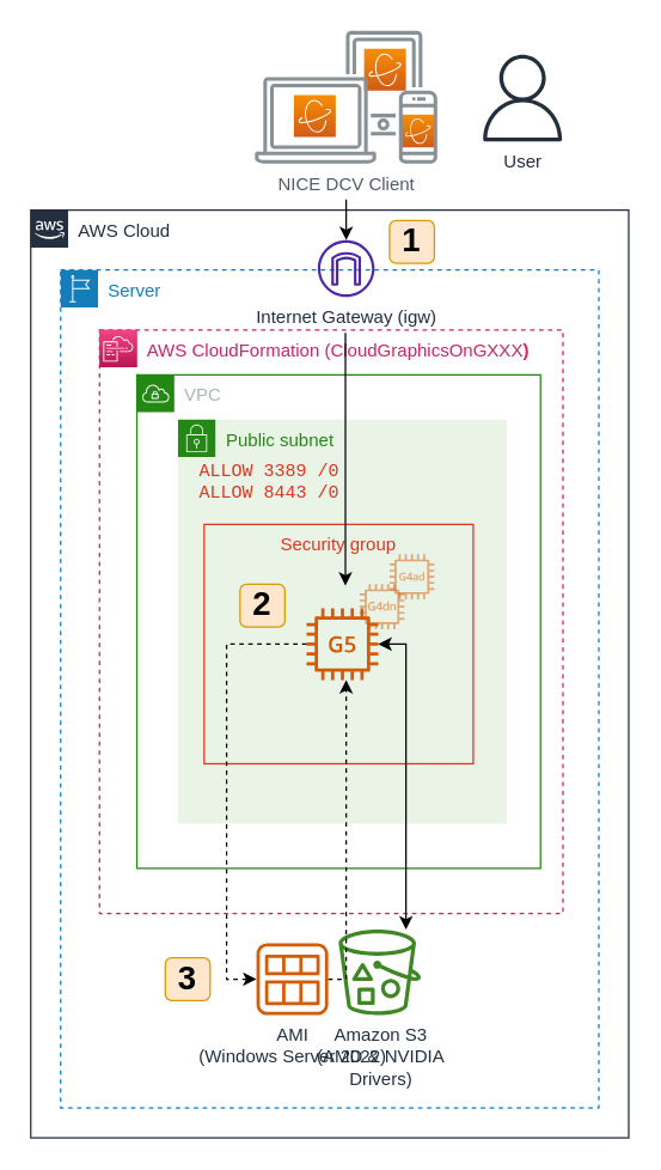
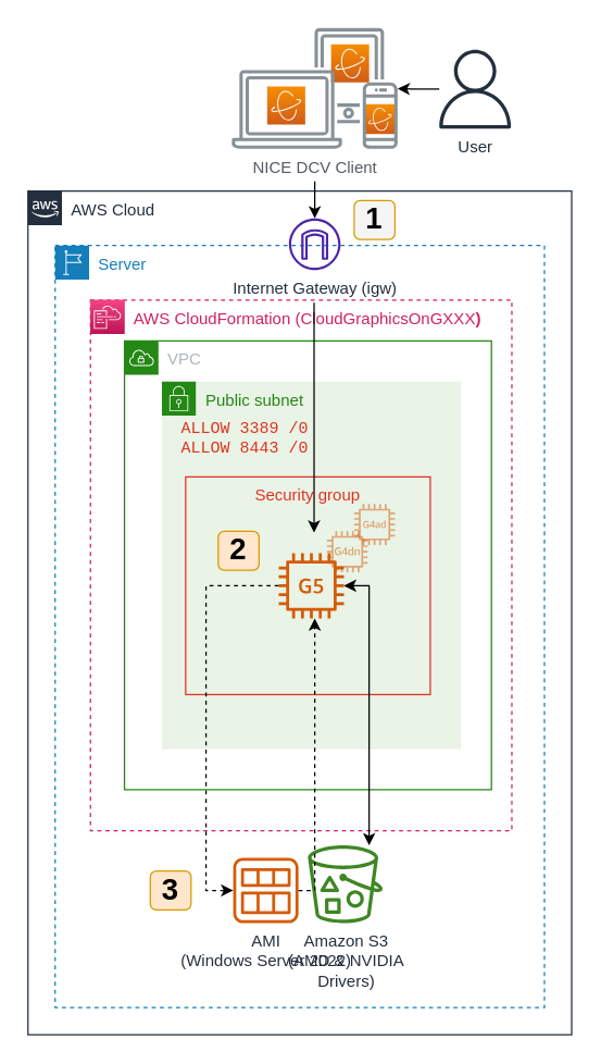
  <mxCell id="0" />
  <mxCell id="1" parent="0" />
  <mxCell id="2" value="AWS Cloud" style="points=[[0,0],[0.25,0],[0.5,0],[0.75,0],[1,0],[1,0.25],[1,0.5],[1,0.75],[1,1],[0.75,1],[0.5,1],[0.25,1],[0,1],[0,0.75],[0,0.5],[0,0.25]];outlineConnect=0;gradientColor=none;html=1;whiteSpace=wrap;fontSize=12;fontStyle=0;container=1;pointerEvents=0;collapsible=0;recursiveResize=0;shape=mxgraph.aws4.group;grIcon=mxgraph.aws4.group_aws_cloud_alt;strokeColor=#232F3E;fillColor=none;verticalAlign=top;align=left;spacingLeft=30;fontColor=#232F3E;dashed=0;" vertex="1" parent="1"><mxGeometry x="20" y="140" width="400" height="620" as="geometry" /></mxCell>
  <mxCell id="3" value="Server" style="points=[[0,0],[0.25,0],[0.5,0],[0.75,0],[1,0],[1,0.25],[1,0.5],[1,0.75],[1,1],[0.75,1],[0.5,1],[0.25,1],[0,1],[0,0.75],[0,0.5],[0,0.25]];outlineConnect=0;gradientColor=none;html=1;whiteSpace=wrap;fontSize=12;fontStyle=0;container=1;pointerEvents=0;collapsible=0;recursiveResize=0;shape=mxgraph.aws4.group;grIcon=mxgraph.aws4.group_region;strokeColor=#147EBA;fillColor=none;verticalAlign=top;align=left;spacingLeft=30;fontColor=#147EBA;dashed=1;" vertex="1" parent="2"><mxGeometry x="20" y="40" width="360" height="560" as="geometry" /></mxCell>
  <mxCell id="4" value="AMI &lt;br&gt;(Windows Server 2022)" style="sketch=0;outlineConnect=0;fontColor=#232F3E;gradientColor=none;fillColor=#D45B07;strokeColor=none;dashed=0;verticalLabelPosition=bottom;verticalAlign=top;align=center;html=1;fontSize=12;fontStyle=0;aspect=fixed;pointerEvents=1;shape=mxgraph.aws4.ami;" vertex="1" parent="3"><mxGeometry x="131" y="450" width="48" height="48" as="geometry" /></mxCell>
  <mxCell id="5" value="Amazon S3&lt;br&gt;(AMD &amp;amp; NVIDIA&lt;br&gt;Drivers)" style="sketch=0;outlineConnect=0;fontColor=#232F3E;gradientColor=none;fillColor=#3F8624;strokeColor=none;dashed=0;verticalLabelPosition=bottom;verticalAlign=top;align=center;html=1;fontSize=12;fontStyle=0;aspect=fixed;pointerEvents=1;shape=mxgraph.aws4.bucket_with_objects;" vertex="1" parent="3"><mxGeometry x="186" y="440.8" width="55" height="57.2" as="geometry" /></mxCell>
  <mxCell id="6" value="" style="group" vertex="1" connectable="0" parent="3"><mxGeometry x="26" y="40" width="310" height="390" as="geometry" /></mxCell>
  <mxCell id="7" value="AWS CloudFormation (CloudGraphicsOnGXXX&lt;b&gt;)&lt;/b&gt;" style="points=[[0,0],[0.25,0],[0.5,0],[0.75,0],[1,0],[1,0.25],[1,0.5],[1,0.75],[1,1],[0.75,1],[0.5,1],[0.25,1],[0,1],[0,0.75],[0,0.5],[0,0.25]];outlineConnect=0;gradientColor=none;html=1;whiteSpace=wrap;fontSize=12;fontStyle=0;container=0;pointerEvents=0;collapsible=0;recursiveResize=0;shape=mxgraph.aws4.group;grIcon=mxgraph.aws4.group_aws_step_functions_workflow;strokeColor=#CD2264;fillColor=none;verticalAlign=top;align=left;spacingLeft=30;fontColor=#CD2264;dashed=1;" vertex="1" parent="6"><mxGeometry width="310" height="390" as="geometry" /></mxCell>
  <mxCell id="8" value="" style="sketch=0;points=[[0,0,0],[0.25,0,0],[0.5,0,0],[0.75,0,0],[1,0,0],[0,1,0],[0.25,1,0],[0.5,1,0],[0.75,1,0],[1,1,0],[0,0.25,0],[0,0.5,0],[0,0.75,0],[1,0.25,0],[1,0.5,0],[1,0.75,0]];points=[[0,0,0],[0.25,0,0],[0.5,0,0],[0.75,0,0],[1,0,0],[0,1,0],[0.25,1,0],[0.5,1,0],[0.75,1,0],[1,1,0],[0,0.25,0],[0,0.5,0],[0,0.75,0],[1,0.25,0],[1,0.5,0],[1,0.75,0]];outlineConnect=0;fontColor=#232F3E;gradientColor=#F34482;gradientDirection=north;fillColor=#BC1356;strokeColor=#ffffff;dashed=0;verticalLabelPosition=bottom;verticalAlign=top;align=center;html=1;fontSize=12;fontStyle=0;aspect=fixed;shape=mxgraph.aws4.resourceIcon;resIcon=mxgraph.aws4.cloudformation;" vertex="1" parent="6"><mxGeometry width="25" height="25" as="geometry" /></mxCell>
  <mxCell id="9" value="VPC" style="points=[[0,0],[0.25,0],[0.5,0],[0.75,0],[1,0],[1,0.25],[1,0.5],[1,0.75],[1,1],[0.75,1],[0.5,1],[0.25,1],[0,1],[0,0.75],[0,0.5],[0,0.25]];outlineConnect=0;gradientColor=none;html=1;whiteSpace=wrap;fontSize=12;fontStyle=0;container=1;pointerEvents=0;collapsible=0;recursiveResize=0;shape=mxgraph.aws4.group;grIcon=mxgraph.aws4.group_vpc;strokeColor=#248814;fillColor=none;verticalAlign=top;align=left;spacingLeft=30;fontColor=#AAB7B8;dashed=0;" vertex="1" parent="6"><mxGeometry x="25" y="30" width="270" height="330" as="geometry" /></mxCell>
  <mxCell id="10" value="Public subnet" style="points=[[0,0],[0.25,0],[0.5,0],[0.75,0],[1,0],[1,0.25],[1,0.5],[1,0.75],[1,1],[0.75,1],[0.5,1],[0.25,1],[0,1],[0,0.75],[0,0.5],[0,0.25]];outlineConnect=0;gradientColor=none;html=1;whiteSpace=wrap;fontSize=12;fontStyle=0;container=1;pointerEvents=0;collapsible=0;recursiveResize=0;shape=mxgraph.aws4.group;grIcon=mxgraph.aws4.group_security_group;grStroke=0;strokeColor=#248814;fillColor=#E9F3E6;verticalAlign=top;align=left;spacingLeft=30;fontColor=#248814;dashed=0;" vertex="1" parent="9"><mxGeometry x="27.5" y="30" width="220" height="270" as="geometry" /></mxCell>
  <mxCell id="11" value="&lt;font face=&quot;Courier New&quot;&gt;ALLOW 3389 /0&lt;br&gt;ALLOW 8443 /0&lt;/font&gt;" style="text;whiteSpace=wrap;html=1;fontColor=#DD3522;" vertex="1" parent="10"><mxGeometry x="12.5" y="20" width="110" height="40" as="geometry" /></mxCell>
  <mxCell id="12" value="Security group" style="fillColor=none;strokeColor=#DD3522;verticalAlign=top;fontStyle=0;fontColor=#DD3522;" vertex="1" parent="6"><mxGeometry x="70" y="130" width="180" height="160" as="geometry" /></mxCell>
  <mxCell id="13" value="" style="sketch=0;outlineConnect=0;fontColor=#232F3E;gradientColor=none;fillColor=#D45B07;strokeColor=none;dashed=0;verticalLabelPosition=bottom;verticalAlign=top;align=center;html=1;fontSize=12;fontStyle=0;aspect=fixed;pointerEvents=1;shape=mxgraph.aws4.ec2_g5_instance;" vertex="1" parent="6"><mxGeometry x="138.5" y="186" width="48" height="48" as="geometry" /></mxCell>
  <mxCell id="14" value="" style="sketch=0;outlineConnect=0;fontColor=#232F3E;gradientColor=none;fillColor=#D45B07;strokeColor=none;dashed=0;verticalLabelPosition=bottom;verticalAlign=top;align=center;html=1;fontSize=12;fontStyle=0;aspect=fixed;pointerEvents=1;shape=mxgraph.aws4.g4dn;fontFamily=Helvetica;opacity=50;" vertex="1" parent="6"><mxGeometry x="174" y="170" width="30" height="30" as="geometry" /></mxCell>
  <mxCell id="15" value="" style="sketch=0;outlineConnect=0;fontColor=#232F3E;gradientColor=none;fillColor=#D45B07;strokeColor=none;dashed=0;verticalLabelPosition=bottom;verticalAlign=top;align=center;html=1;fontSize=12;fontStyle=0;aspect=fixed;pointerEvents=1;shape=mxgraph.aws4.g4ad_instance;fontFamily=Helvetica;opacity=50;" vertex="1" parent="6"><mxGeometry x="194" y="150" width="30" height="30" as="geometry" /></mxCell>
  <mxCell id="16" value="2" style="rounded=1;whiteSpace=wrap;html=1;fillColor=#ffe6cc;strokeColor=#d79b00;fontStyle=1;fontSize=22;labelBackgroundColor=none;glass=0;shadow=0;" vertex="1" parent="6"><mxGeometry x="94" y="170" width="30" height="28.5" as="geometry" /></mxCell>
  <mxCell id="17" style="edgeStyle=orthogonalEdgeStyle;rounded=0;orthogonalLoop=1;jettySize=auto;html=1;fontFamily=Helvetica;fontColor=#DD3522;sourcePerimeterSpacing=0;dashed=1;" edge="1" parent="3" source="13" target="4"><mxGeometry relative="1" as="geometry"><Array as="points"><mxPoint x="111" y="250" /></Array></mxGeometry></mxCell>
  <mxCell id="18" style="edgeStyle=orthogonalEdgeStyle;rounded=0;orthogonalLoop=1;jettySize=auto;html=1;dashed=1;fontFamily=Helvetica;fontColor=#DD3522;sourcePerimeterSpacing=0;" edge="1" parent="3" source="4" target="13"><mxGeometry relative="1" as="geometry"><Array as="points"><mxPoint x="191" y="474" /></Array></mxGeometry></mxCell>
  <mxCell id="19" style="edgeStyle=orthogonalEdgeStyle;rounded=0;orthogonalLoop=1;jettySize=auto;html=1;fontFamily=Helvetica;fontColor=#DD3522;sourcePerimeterSpacing=0;startArrow=classic;startFill=1;" edge="1" parent="3" source="13" target="5"><mxGeometry relative="1" as="geometry"><Array as="points"><mxPoint x="231" y="250" /><mxPoint x="231" y="469" /></Array></mxGeometry></mxCell>
  <mxCell id="20" value="3" style="rounded=1;whiteSpace=wrap;html=1;fillColor=#ffe6cc;strokeColor=#d79b00;fontStyle=1;fontSize=22;labelBackgroundColor=none;glass=0;shadow=0;" vertex="1" parent="3"><mxGeometry x="70" y="459.75" width="30" height="28.5" as="geometry" /></mxCell>
  <mxCell id="21" style="edgeStyle=orthogonalEdgeStyle;rounded=0;orthogonalLoop=1;jettySize=auto;html=1;fontFamily=Helvetica;fontColor=#DD3522;sourcePerimeterSpacing=24;" edge="1" parent="2" source="22"><mxGeometry relative="1" as="geometry"><mxPoint x="210.5" y="251" as="targetPoint" /></mxGeometry></mxCell>
  <mxCell id="22" value="Internet Gateway (igw)" style="sketch=0;outlineConnect=0;fontColor=#232F3E;gradientColor=none;fillColor=#4D27AA;strokeColor=none;dashed=0;verticalLabelPosition=bottom;verticalAlign=top;align=center;html=1;fontSize=12;fontStyle=0;aspect=fixed;pointerEvents=1;shape=mxgraph.aws4.internet_gateway;" vertex="1" parent="2"><mxGeometry x="192" y="20" width="38" height="38" as="geometry" /></mxCell>
- <mxCell id="23" value="1" style="rounded=1;whiteSpace=wrap;html=1;fillColor=#ffe6cc;strokeColor=#d79b00;fontStyle=1;fontSize=22;labelBackgroundColor=none;glass=0;shadow=0;" vertex="1" parent="2"><mxGeometry x="240" y="7" width="30" height="28.5" as="geometry" /></mxCell>
+ <mxCell id="23" value="1" style="rounded=1;whiteSpace=wrap;html=1;fillColor=#f5f5f5;strokeColor=#d79b00;fontStyle=1;fontSize=22;labelBackgroundColor=none;glass=0;shadow=0;" vertex="1" parent="2"><mxGeometry x="240" y="7" width="30" height="28.5" as="geometry" /></mxCell>
+ <mxCell id="24" style="edgeStyle=orthogonalEdgeStyle;rounded=0;orthogonalLoop=1;jettySize=auto;html=1;fontFamily=Helvetica;fontColor=#DD3522;" edge="1" parent="1" source="25" target="29"><mxGeometry relative="1" as="geometry" /></mxCell>
  <mxCell id="25" value="User" style="sketch=0;outlineConnect=0;fontColor=#232F3E;gradientColor=none;fillColor=#232F3D;strokeColor=none;dashed=0;verticalLabelPosition=bottom;verticalAlign=top;align=center;html=1;fontSize=12;fontStyle=0;aspect=fixed;pointerEvents=1;shape=mxgraph.aws4.user;fontFamily=Helvetica;" vertex="1" parent="1"><mxGeometry x="320" y="36" width="58" height="58" as="geometry" /></mxCell>
  <mxCell id="26" value="" style="group" vertex="1" connectable="0" parent="1"><mxGeometry x="170" width="121.92" height="89" as="geometry" y="20" /></mxCell>
  <mxCell id="27" value="" style="sketch=0;points=[[0,0,0],[0.25,0,0],[0.5,0,0],[0.75,0,0],[1,0,0],[0,1,0],[0.25,1,0],[0.5,1,0],[0.75,1,0],[1,1,0],[0,0.25,0],[0,0.5,0],[0,0.75,0],[1,0.25,0],[1,0.5,0],[1,0.75,0]];outlineConnect=0;fontColor=#232F3E;gradientColor=#F78E04;gradientDirection=north;fillColor=#D05C17;strokeColor=#ffffff;dashed=0;verticalLabelPosition=bottom;verticalAlign=top;align=center;html=1;fontSize=12;fontStyle=0;aspect=fixed;shape=mxgraph.aws4.resourceIcon;resIcon=mxgraph.aws4.nice_dcv;fontFamily=Helvetica;" vertex="1" parent="26"><mxGeometry x="98" y="56.08" width="21.92" height="21.92" as="geometry" /></mxCell>
  <mxCell id="28" value="" style="sketch=0;points=[[0,0,0],[0.25,0,0],[0.5,0,0],[0.75,0,0],[1,0,0],[0,1,0],[0.25,1,0],[0.5,1,0],[0.75,1,0],[1,1,0],[0,0.25,0],[0,0.5,0],[0,0.75,0],[1,0.25,0],[1,0.5,0],[1,0.75,0]];outlineConnect=0;fontColor=#232F3E;gradientColor=#F78E04;gradientDirection=north;fillColor=#D05C17;strokeColor=#ffffff;dashed=0;verticalLabelPosition=bottom;verticalAlign=top;align=center;html=1;fontSize=12;fontStyle=0;aspect=fixed;shape=mxgraph.aws4.resourceIcon;resIcon=mxgraph.aws4.nice_dcv;fontFamily=Helvetica;" vertex="1" parent="26"><mxGeometry x="73" y="12" width="28" height="28" as="geometry" /></mxCell>
  <mxCell id="29" value="NICE DCV Client" style="sketch=0;outlineConnect=0;gradientColor=none;fontColor=#545B64;strokeColor=none;fillColor=#879196;dashed=0;verticalLabelPosition=bottom;verticalAlign=top;align=center;html=1;fontSize=12;fontStyle=0;aspect=fixed;shape=mxgraph.aws4.illustration_devices;pointerEvents=1;fontFamily=Helvetica;" vertex="1" parent="26"><mxGeometry width="121.92" height="89" as="geometry" /></mxCell>
  <mxCell id="30" value="" style="sketch=0;points=[[0,0,0],[0.25,0,0],[0.5,0,0],[0.75,0,0],[1,0,0],[0,1,0],[0.25,1,0],[0.5,1,0],[0.75,1,0],[1,1,0],[0,0.25,0],[0,0.5,0],[0,0.75,0],[1,0.25,0],[1,0.5,0],[1,0.75,0]];outlineConnect=0;fontColor=#232F3E;gradientColor=#F78E04;gradientDirection=north;fillColor=#D05C17;strokeColor=#ffffff;dashed=0;verticalLabelPosition=bottom;verticalAlign=top;align=center;html=1;fontSize=12;fontStyle=0;aspect=fixed;shape=mxgraph.aws4.resourceIcon;resIcon=mxgraph.aws4.nice_dcv;fontFamily=Helvetica;" vertex="1" parent="26"><mxGeometry x="26" y="43" width="28" height="28" as="geometry" /></mxCell>
  <mxCell id="31" style="edgeStyle=orthogonalEdgeStyle;rounded=0;orthogonalLoop=1;jettySize=auto;html=1;fontFamily=Helvetica;fontColor=#DD3522;sourcePerimeterSpacing=24;" edge="1" parent="1" source="29" target="22"><mxGeometry relative="1" as="geometry" /></mxCell>
